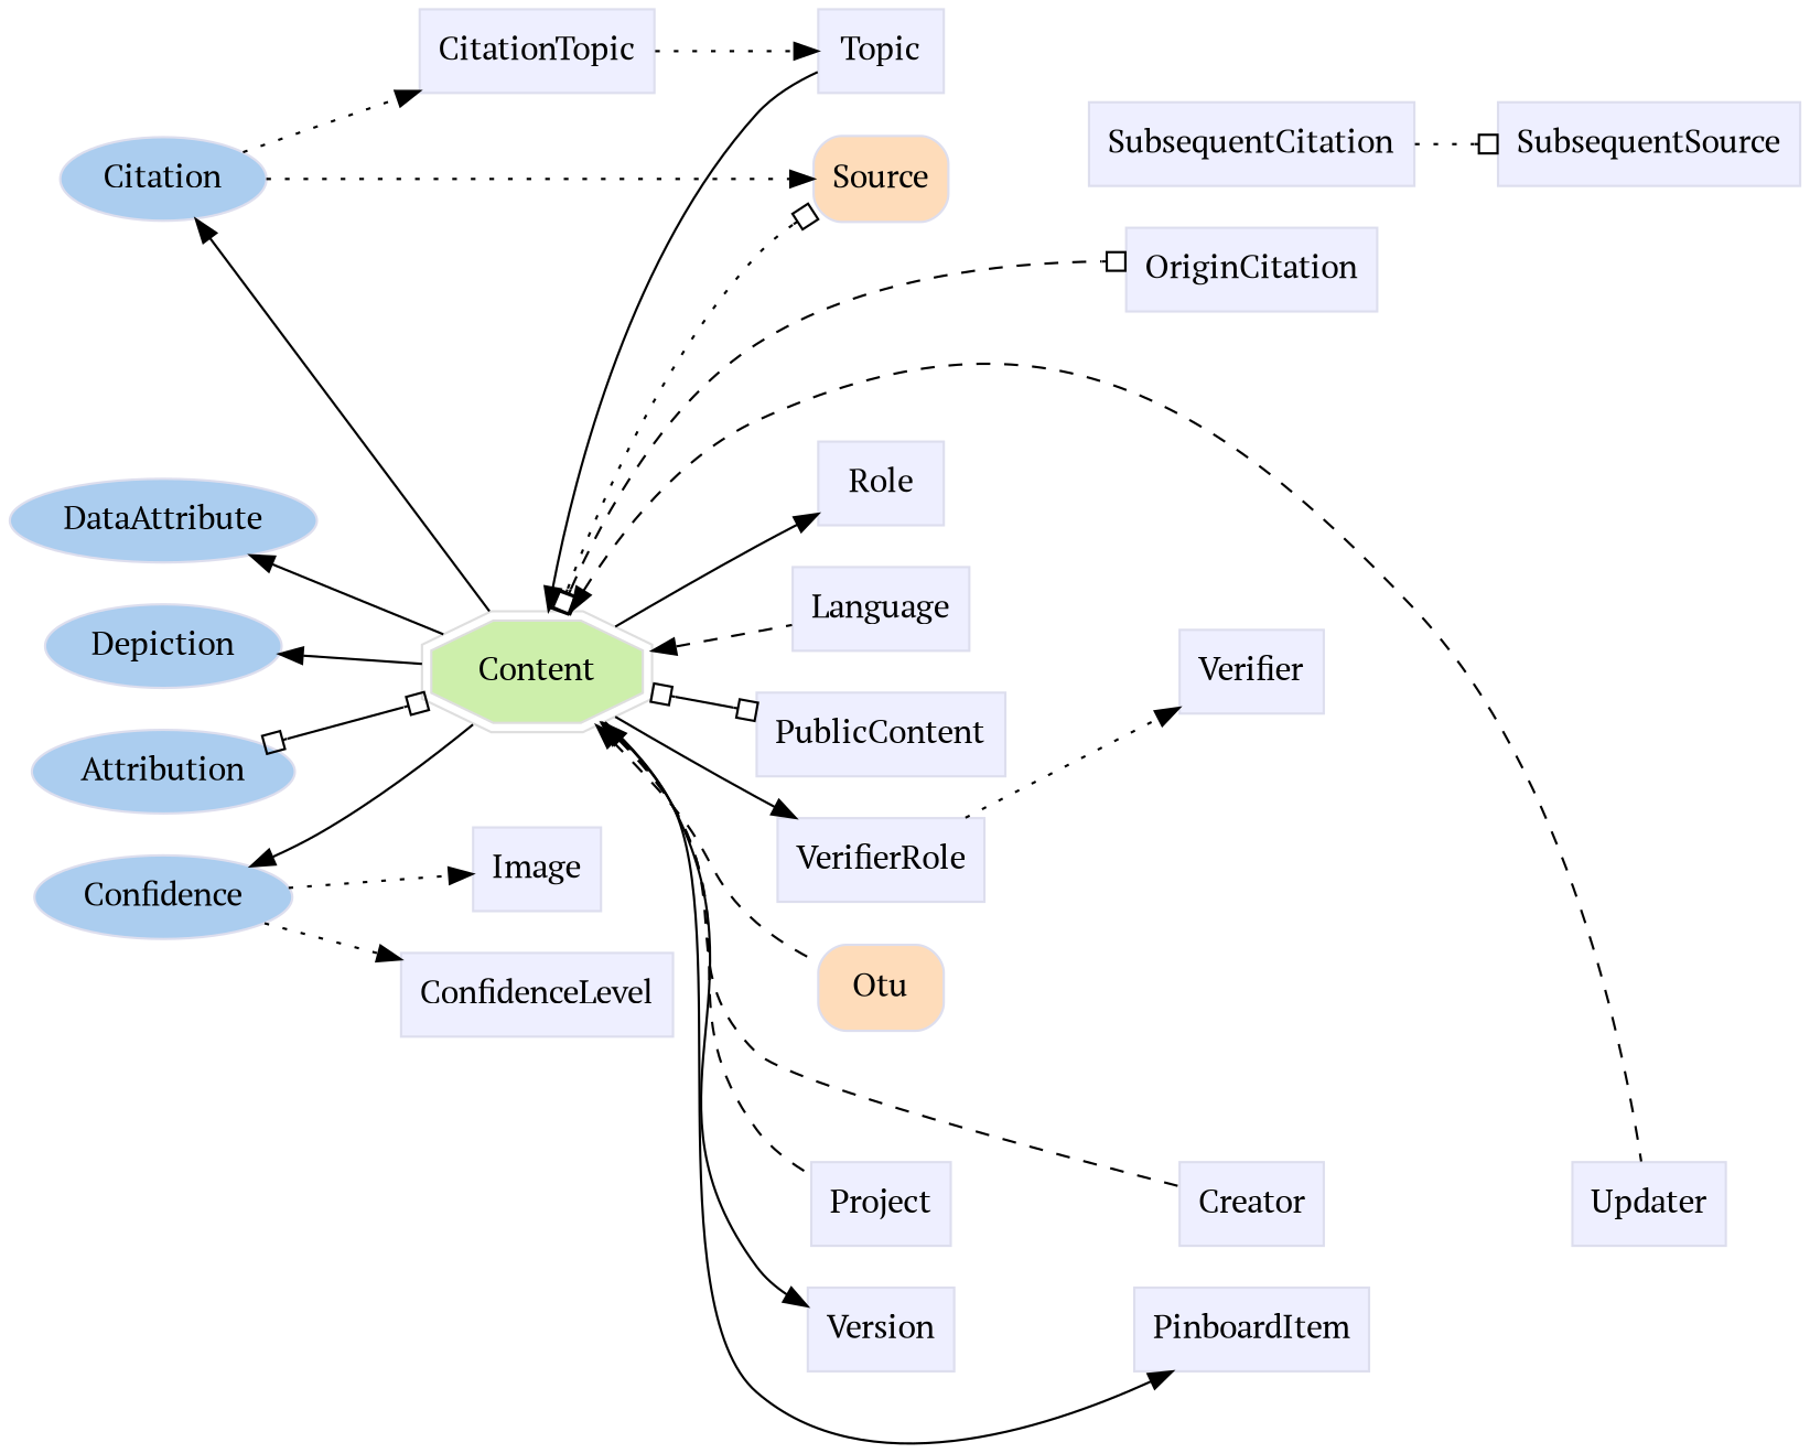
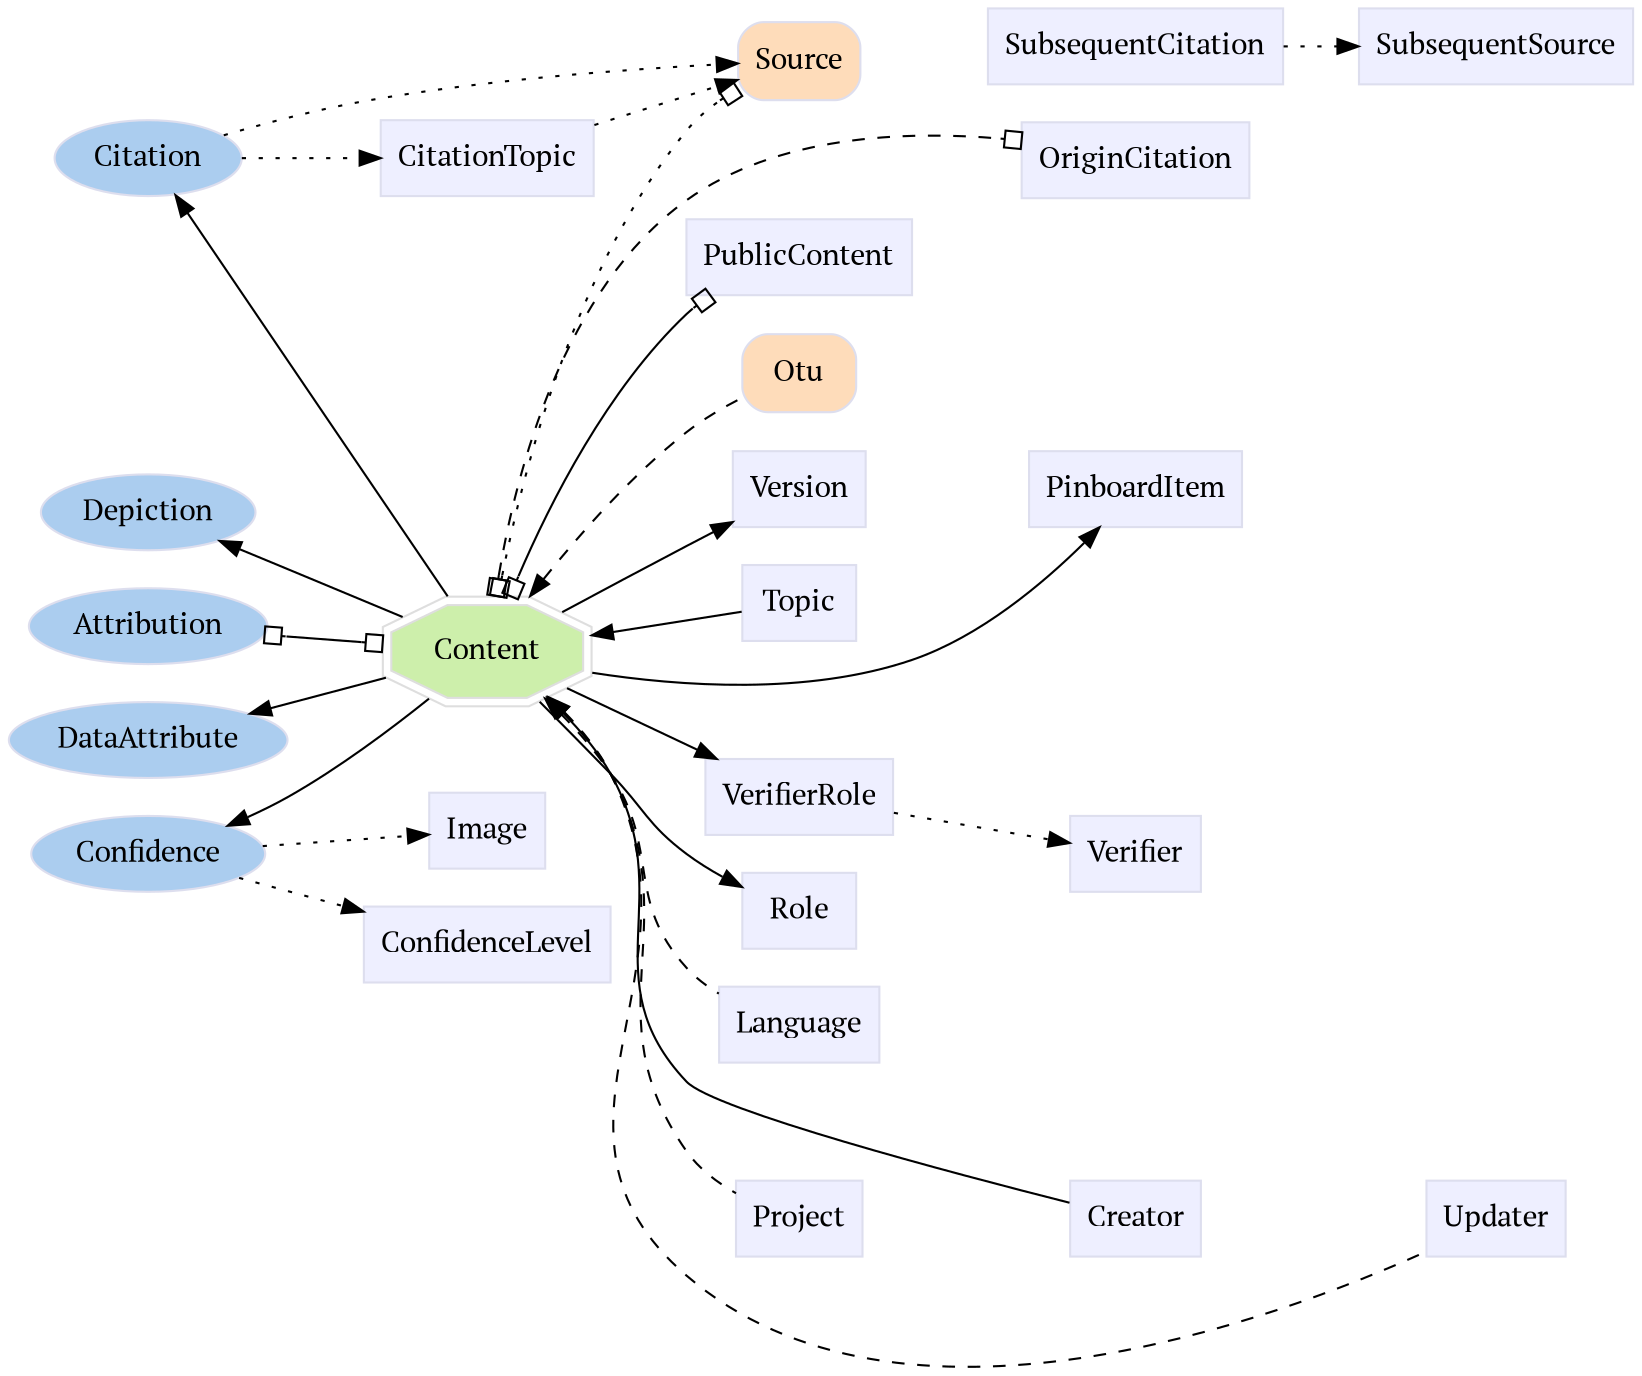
  digraph {
    fontname="PT Serif"
    rankdir=LR
    node [color="#dddeee" fillcolor="#eeefff" fontname="PT Serif" group=supporting shape=box style=filled]
    edge [fontname="PT Serif"]
    n1 [fillcolor="#abcdef" group=annotator height=0.5 label=Citation shape=oval width=1.0832]
    n2 [fillcolor="#abcdef" group=annotator height=0.5 label=Confidence shape=oval width=1.4082]
    n3 [fillcolor="#abcdef" group=annotator height=0.5 label=DataAttribute shape=oval width=1.6429]
    n4 [fillcolor="#abcdef" group=annotator height=0.5 label=Depiction shape=oval width=1.2638]
    n5 [fillcolor="#abcdef" group=annotator height=0.5 label=Attribution shape=oval width=1.3902]
    n6 [fillcolor="#fedcba" group=core height=0.51389 label=Source shape=Mrecord width=0.75]
    n7 [fillcolor="#fedcba" group=core height=0.51389 label=Otu shape=Mrecord width=0.75]
    n8 [color="#dedede" fillcolor="#cdefab" group=target height=0.61111 label=Content shape=doubleoctagon width=1.2641]
    n9 [height=0.5 label=CitationTopic width=1.2778]
    n10 [height=0.5 label=ConfidenceLevel width=1.5139]
    n11 [height=0.5 label=Image width=0.75]
    n12 [height=0.5 label=PinboardItem width=1.2639]
    n13 [height=0.5 label=Role width=0.75]
    n14 [height=0.5 label=SubsequentCitation width=1.6944]
    n15 [height=0.5 label=SubsequentSource width=1.6111]
    n16 [height=0.5 label=Topic width=0.75]
    n17 [height=0.5 label=VerifierRole width=1.1528]
    n18 [height=0.5 label=Verifier width=0.79167]
    n19 [height=0.5 label=Version width=0.80556]
    n20 [height=0.5 label=Creator width=0.79167]
    n21 [height=0.5 label=Language width=0.97222]
    n22 [height=0.5 label=Project width=0.76389]
    n23 [height=0.5 label=Updater width=0.83333]
    n24 [height=0.5 label=OriginCitation width=1.3194]
    n25 [height=0.5 label=PublicContent width=1.3056]
    subgraph sub_1 {
      rank=min
      n1
      n2
      n3
      n4
      n5
    }
    subgraph sub_2 {
      n6
      n7
    }
    subgraph sub_3 {
      n8
      n9
      n10
      n11
      n12
      n13
      n14
      n15
      n16
      n17
      n18
      n19
      n20
      n21
      n22
      n23
      n24
      n25
    }
    n1 -> n6 [style=dotted]
    n1 -> n9 [style=dotted]
    n2 -> n10 [style=dotted]
    n2 -> n11 [style=dotted]
    n6 -> n14 [style=invis]
    n6 -> n24 [style=invis]
    n8 -> n1
    n8 -> n2
    n8 -> n3
    n8 -> n4
    n8 -> n5 [arrowhead=obox arrowtail=obox dir=both]
    n8 -> n6 [arrowhead=obox arrowtail=obox dir=both style=dotted]
    n8 -> n7 [dir=back style=dashed]
    n8 -> n12
    n8 -> n13
    n8 -> n16 [dir=back style=solid]
    n8 -> n17
    n8 -> n19
-   n8 -> n20 [dir=back style=dashed]
+   n8 -> n20 [dir=back style=solid]
    n8 -> n21 [dir=back style=dashed]
    n8 -> n22 [dir=back style=dashed]
    n8 -> n23 [dir=back style=dashed]
    n8 -> n24 [arrowhead=obox arrowtail=obox dir=both style=dashed]
    n8 -> n25 [arrowhead=obox arrowtail=obox dir=both]
-   n9 -> n16 [style=dotted]
+   n9 -> n6 [style=dotted]
    n13 -> n18 [style=invis]
-   n14 -> n15 [style=dotted arrowhead=obox]
+   n14 -> n15 [style=dotted]
    n17 -> n18 [style=dotted]
    n19 -> n12 [style=invis]
    n20 -> n23 [style=invis]
    n22 -> n20 [style=invis]
  }
